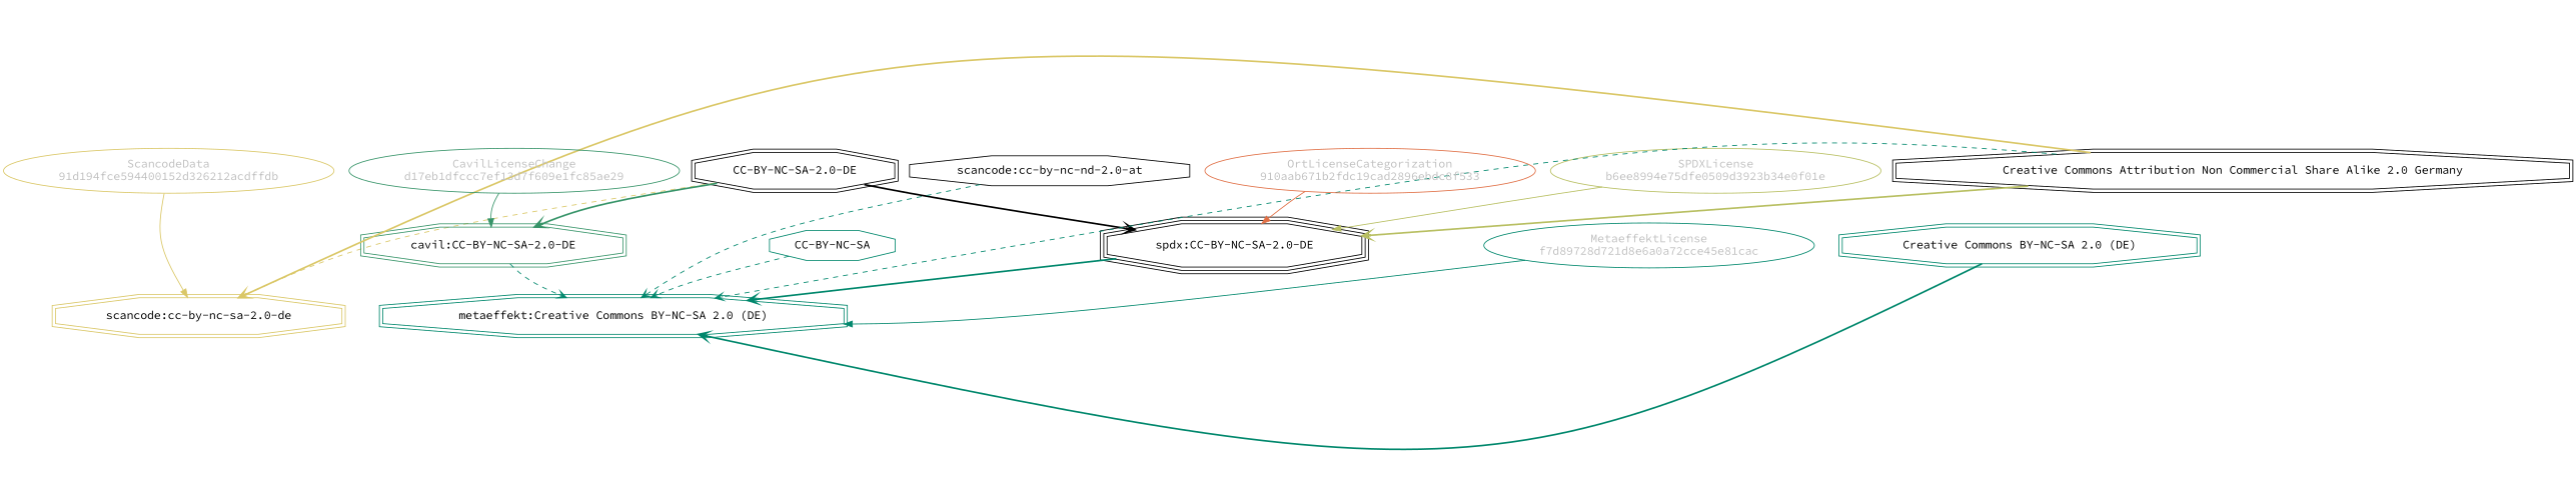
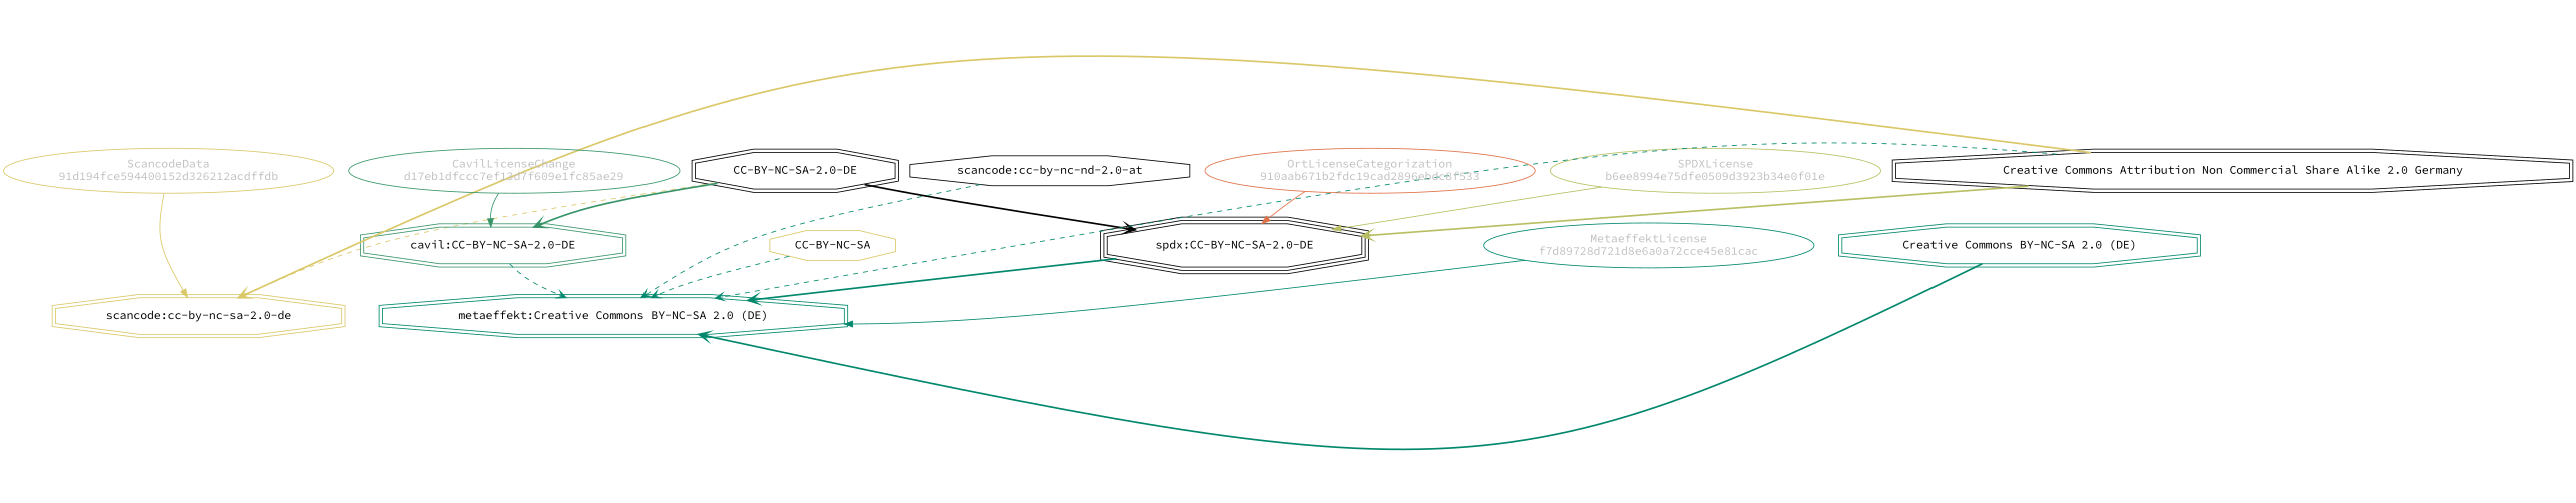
  strict digraph {
    fontname="Source Code Pro"
    splines=curved
    node [fontname="Source Code Pro" shape=doubleoctagon]
    edge [color="#00876c" fontname="Source Code Pro" weight=0.5 arrowhead=vee style=bold]
    n1 [color="#b8bf62" fillcolor="beige;1" fontcolor=gray label="SPDXLicense\nb6ee8994e75dfe0509d3923b34e0f01e" shape=ellipse]
    n2 [label="spdx:CC-BY-NC-SA-2.0-DE" shape=tripleoctagon]
    n3 [color="#00876c" label="metaeffekt:Creative Commons BY-NC-SA 2.0 (DE)"]
    n4 [label="CC-BY-NC-SA-2.0-DE"]
    n5 [color="#dac767" label="scancode:cc-by-nc-sa-2.0-de"]
    n6 [color="#379469" label="cavil:CC-BY-NC-SA-2.0-DE"]
    n7 [label="Creative Commons Attribution Non Commercial Share Alike 2.0 Germany"]
    n8 [label="scancode:cc-by-nc-nd-2.0-at" shape=octagon]
    n9 [color="#dac767" fillcolor="beige;1" fontcolor=gray label="ScancodeData\n91d194fce594400152d326212acdffdb" shape=ellipse]
    n10 [color="#e06f45" fillcolor="beige;1" fontcolor=gray label="OrtLicenseCategorization\n910aab671b2fdc19cad2896ebdc8f533" shape=ellipse]
    n11 [color="#379469" fillcolor="beige;1" fontcolor=gray label="CavilLicenseChange\nd17eb1dfccc7ef13d7f609e1fc85ae29" shape=ellipse]
-   n12 [color="#00876c" label="CC-BY-NC-SA" shape=octagon]
+   n12 [color="#dac767" label="CC-BY-NC-SA" shape=octagon]
    n13 [color="#00876c" fillcolor="beige;1" fontcolor=gray label="MetaeffektLicense\nf7d89728d721d8e6a0a72cce45e81cac" shape=ellipse]
    n14 [color="#00876c" label="Creative Commons BY-NC-SA 2.0 (DE)"]
    n1 -> n2 [color="#b8bf62" arrowhead="" style=""]
    n2 -> n3 [weight=0.7]
    n4 -> n2 [weight=0.7 color=""]
    n4 -> n5 [color="#dac767" style=dashed weight=0.7]
    n4 -> n6 [color="#379469" weight=0.7]
    n6 -> n3 [style=dashed]
    n7 -> n2 [color="#b8bf62" weight=0.7]
    n7 -> n3 [style=dashed]
    n7 -> n5 [color="#dac767" weight=0.7]
    n8 -> n3 [style=dashed]
    n9 -> n5 [color="#dac767" arrowhead="" style=""]
    n10 -> n2 [color="#e06f45" arrowhead="" style=""]
    n11 -> n6 [color="#379469" arrowhead="" style=""]
    n12 -> n3 [style=dashed]
    n13 -> n3 [arrowhead="" style=""]
    n14 -> n3 [weight=0.7]
  }
